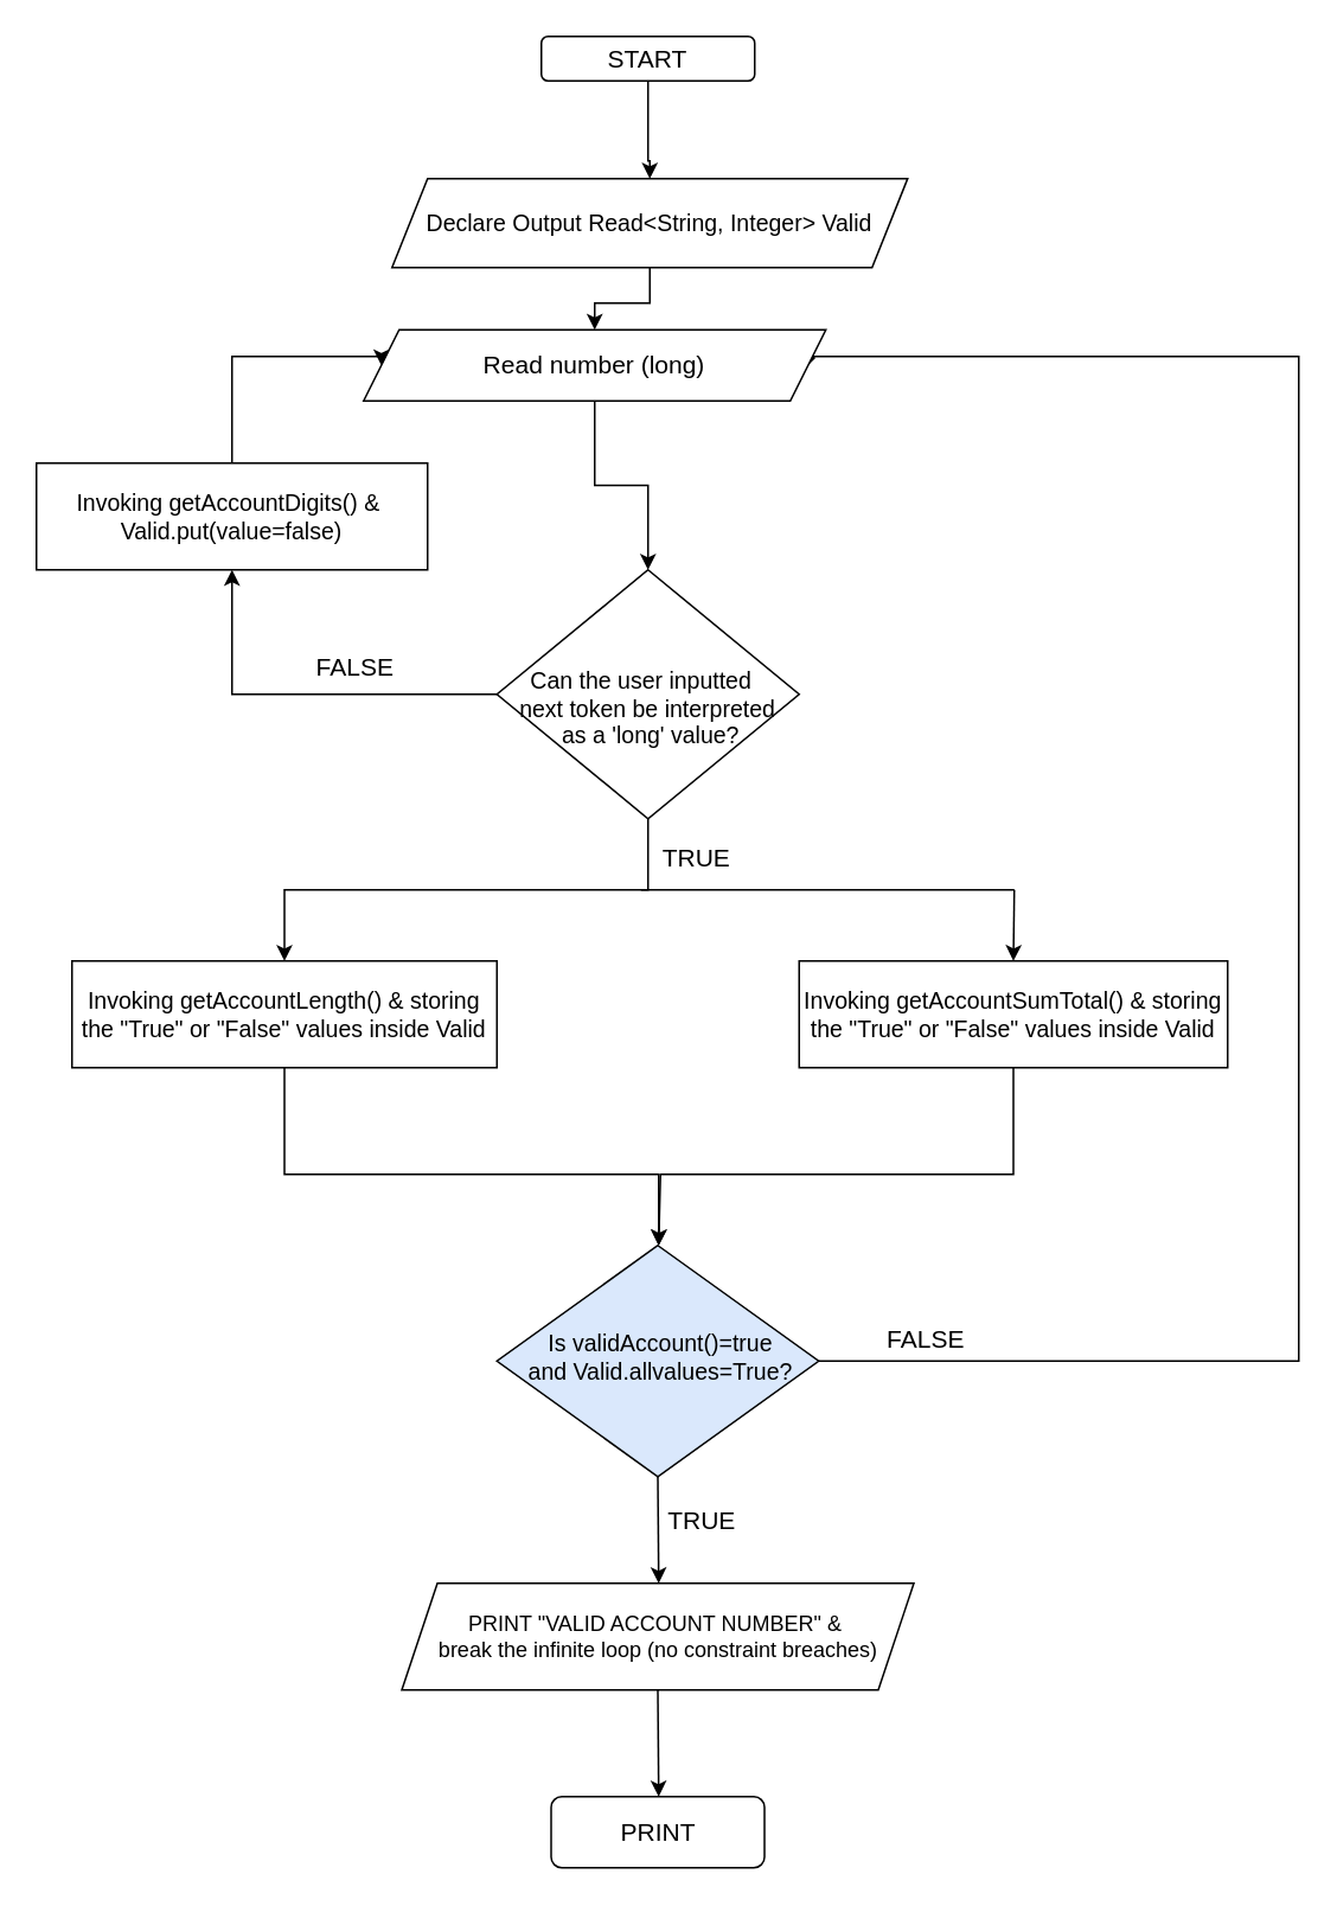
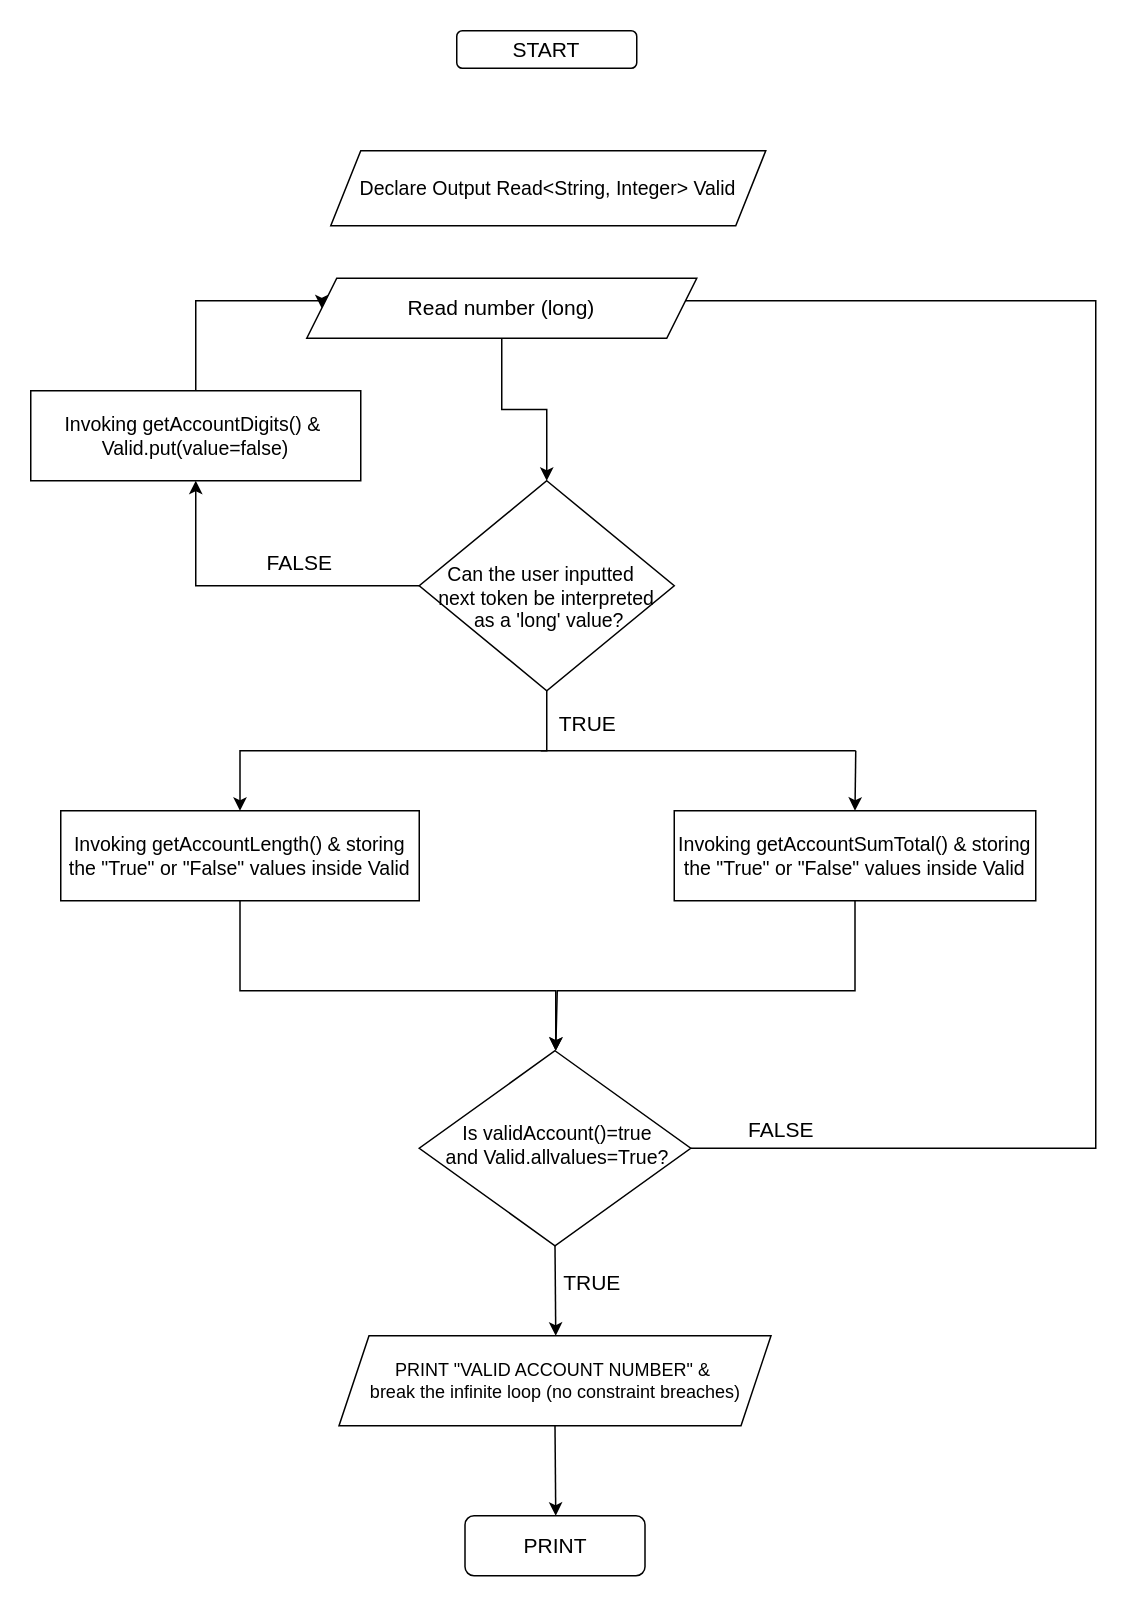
  <mxCell id="0" />
  <mxCell id="1" parent="0" />
- <mxCell id="2" style="edgeStyle=orthogonalEdgeStyle;rounded=0;orthogonalLoop=1;jettySize=auto;html=1;exitX=0.5;exitY=1;exitDx=0;exitDy=0;entryX=0.5;entryY=0;entryDx=0;entryDy=0;" parent="1" source="3" target="15" edge="1"><mxGeometry relative="1" as="geometry"><Array as="points"><mxPoint x="364" y="90" /><mxPoint x="365" y="90" /></Array></mxGeometry></mxCell>
  <mxCell id="3" value="&lt;font style=&quot;font-size: 14px;&quot;&gt;START&lt;/font&gt;" style="rounded=1;whiteSpace=wrap;html=1;fontSize=12;glass=0;strokeWidth=1;shadow=0;borderRadius=20px;" parent="1" vertex="1"><mxGeometry x="304" y="20" width="120" height="25" as="geometry" /></mxCell>
- <mxCell id="4" style="edgeStyle=orthogonalEdgeStyle;rounded=0;orthogonalLoop=1;jettySize=auto;html=1;exitX=1;exitY=0.5;exitDx=0;exitDy=0;entryX=1;entryY=0.5;entryDx=0;entryDy=0;endArrow=diamond;" parent="1" source="5" target="7" edge="1"><mxGeometry relative="1" as="geometry"><mxPoint x="740" y="200" as="targetPoint" /><Array as="points"><mxPoint x="730" y="765" /><mxPoint x="730" y="200" /></Array></mxGeometry></mxCell>
- <mxCell id="5" value="&amp;nbsp; &amp;nbsp; &amp;nbsp; Is validAccount()=true&amp;nbsp; &amp;nbsp; &amp;nbsp; &amp;nbsp;and Valid.allvalues=True?" style="rhombus;whiteSpace=wrap;html=1;shadow=0;fontFamily=Helvetica;fontSize=13;align=center;strokeWidth=1;spacing=6;spacingTop=-4;fillColor=#dae8fc;" parent="1" vertex="1"><mxGeometry x="279" y="700" width="181" height="130" as="geometry" /></mxCell>
+ <mxCell id="4" style="edgeStyle=orthogonalEdgeStyle;rounded=0;orthogonalLoop=1;jettySize=auto;html=1;exitX=1;exitY=0.5;exitDx=0;exitDy=0;entryX=1;entryY=0.5;entryDx=0;entryDy=0;" parent="1" source="5" target="7" edge="1"><mxGeometry relative="1" as="geometry"><mxPoint x="740" y="200" as="targetPoint" /><Array as="points"><mxPoint x="730" y="765" /><mxPoint x="730" y="200" /></Array></mxGeometry></mxCell>
+ <mxCell id="5" value="&amp;nbsp; &amp;nbsp; &amp;nbsp; Is validAccount()=true&amp;nbsp; &amp;nbsp; &amp;nbsp; &amp;nbsp;and Valid.allvalues=True?" style="rhombus;whiteSpace=wrap;html=1;shadow=0;fontFamily=Helvetica;fontSize=13;align=center;strokeWidth=1;spacing=6;spacingTop=-4;" parent="1" vertex="1"><mxGeometry x="279" y="700" width="181" height="130" as="geometry" /></mxCell>
  <mxCell id="6" style="edgeStyle=orthogonalEdgeStyle;rounded=0;orthogonalLoop=1;jettySize=auto;html=1;exitX=0.5;exitY=1;exitDx=0;exitDy=0;" parent="1" source="7" target="11" edge="1"><mxGeometry relative="1" as="geometry" /></mxCell>
  <mxCell id="7" value="&lt;font style=&quot;font-size: 14px;&quot;&gt;Read number (long)&lt;/font&gt;" style="shape=parallelogram;perimeter=parallelogramPerimeter;whiteSpace=wrap;html=1;fixedSize=1;" parent="1" vertex="1"><mxGeometry x="204" y="185" width="260" height="40" as="geometry" /></mxCell>
  <mxCell id="8" style="edgeStyle=orthogonalEdgeStyle;rounded=0;orthogonalLoop=1;jettySize=auto;html=1;exitX=0;exitY=0.5;exitDx=0;exitDy=0;entryX=0.5;entryY=1;entryDx=0;entryDy=0;" parent="1" source="11" target="13" edge="1"><mxGeometry relative="1" as="geometry"><mxPoint x="130" y="330" as="targetPoint" /></mxGeometry></mxCell>
  <mxCell id="9" style="edgeStyle=orthogonalEdgeStyle;rounded=0;orthogonalLoop=1;jettySize=auto;html=1;exitX=0.5;exitY=1;exitDx=0;exitDy=0;entryX=0.5;entryY=0;entryDx=0;entryDy=0;" parent="1" source="11" target="22" edge="1"><mxGeometry relative="1" as="geometry" /></mxCell>
  <mxCell id="10" value="&lt;font style=&quot;font-size: 14px;&quot;&gt;TRUE&lt;/font&gt;" style="edgeLabel;html=1;align=center;verticalAlign=middle;resizable=0;points=[];" parent="9" vertex="1" connectable="0"><mxGeometry x="-0.854" y="5" relative="1" as="geometry"><mxPoint x="21" as="offset" /></mxGeometry></mxCell>
  <mxCell id="11" value="&lt;div style=&quot;font-size: 13px;&quot;&gt;&lt;span style=&quot;background-color: initial;&quot;&gt;&lt;font style=&quot;font-size: 13px;&quot;&gt;&lt;br&gt;&lt;/font&gt;&lt;/span&gt;&lt;/div&gt;&lt;div style=&quot;font-size: 13px;&quot;&gt;&lt;span style=&quot;background-color: initial;&quot;&gt;&lt;font style=&quot;font-size: 13px;&quot;&gt;&amp;nbsp; &amp;nbsp; &amp;nbsp;Can the user inputted&amp;nbsp; &amp;nbsp; &amp;nbsp; &amp;nbsp; &amp;nbsp; &amp;nbsp;next token be interpreted&amp;nbsp; &amp;nbsp; &amp;nbsp; as a 'long' value?&amp;nbsp;&lt;/font&gt;&lt;/span&gt;&lt;/div&gt;" style="rhombus;whiteSpace=wrap;html=1;align=center;" parent="1" vertex="1"><mxGeometry x="279" y="320" width="170" height="140" as="geometry" /></mxCell>
  <mxCell id="12" style="edgeStyle=orthogonalEdgeStyle;rounded=0;orthogonalLoop=1;jettySize=auto;html=1;entryX=0;entryY=0.5;entryDx=0;entryDy=0;" parent="1" source="13" target="7" edge="1"><mxGeometry relative="1" as="geometry"><mxPoint x="230" y="190" as="targetPoint" /><Array as="points"><mxPoint x="130" y="200" /></Array></mxGeometry></mxCell>
  <mxCell id="13" value="Invoking getAccountDigits() &amp;amp;&amp;nbsp;&lt;div&gt;Valid.put(value=false)&lt;/div&gt;" style="rounded=0;whiteSpace=wrap;html=1;fontSize=13;" parent="1" vertex="1"><mxGeometry x="20" y="260" width="220" height="60" as="geometry" /></mxCell>
- <mxCell id="14" style="edgeStyle=orthogonalEdgeStyle;rounded=0;orthogonalLoop=1;jettySize=auto;html=1;exitX=0.5;exitY=1;exitDx=0;exitDy=0;entryX=0.5;entryY=0;entryDx=0;entryDy=0;" parent="1" source="15" target="7" edge="1"><mxGeometry relative="1" as="geometry" /></mxCell>
  <mxCell id="15" value="Declare Output Read&amp;lt;String, Integer&amp;gt; Valid" style="shape=parallelogram;perimeter=parallelogramPerimeter;whiteSpace=wrap;html=1;fixedSize=1;fontSize=13;" parent="1" vertex="1"><mxGeometry x="220" y="100" width="290" height="50" as="geometry" /></mxCell>
  <mxCell id="16" value="&lt;font style=&quot;font-size: 14px;&quot;&gt;FALSE&lt;/font&gt;" style="text;html=1;align=center;verticalAlign=middle;resizable=0;points=[];autosize=1;strokeColor=none;fillColor=none;" parent="1" vertex="1"><mxGeometry x="164" y="360" width="70" height="30" as="geometry" /></mxCell>
  <mxCell id="17" value="" style="endArrow=none;html=1;rounded=0;" parent="1" edge="1"><mxGeometry width="50" height="50" relative="1" as="geometry"><mxPoint x="360" y="500" as="sourcePoint" /><mxPoint x="570" y="500" as="targetPoint" /></mxGeometry></mxCell>
  <mxCell id="18" value="" style="endArrow=classic;html=1;rounded=0;entryX=0.5;entryY=0;entryDx=0;entryDy=0;" parent="1" target="20" edge="1"><mxGeometry width="50" height="50" relative="1" as="geometry"><mxPoint x="570" y="500" as="sourcePoint" /><mxPoint x="510" y="540" as="targetPoint" /></mxGeometry></mxCell>
  <mxCell id="19" style="edgeStyle=orthogonalEdgeStyle;rounded=0;orthogonalLoop=1;jettySize=auto;html=1;exitX=0.5;exitY=1;exitDx=0;exitDy=0;" parent="1" source="20" edge="1"><mxGeometry relative="1" as="geometry"><mxPoint x="370" y="700" as="targetPoint" /><Array as="points"><mxPoint x="570" y="660" /><mxPoint x="371" y="660" /></Array></mxGeometry></mxCell>
  <mxCell id="20" value="Invoking getAccountSumTotal() &amp;amp; storing the &quot;True&quot; or &quot;False&quot; values inside Valid" style="rounded=0;whiteSpace=wrap;html=1;fontSize=13;" parent="1" vertex="1"><mxGeometry x="449" y="540" width="241" height="60" as="geometry" /></mxCell>
  <mxCell id="21" style="edgeStyle=orthogonalEdgeStyle;rounded=0;orthogonalLoop=1;jettySize=auto;html=1;exitX=0.5;exitY=1;exitDx=0;exitDy=0;" parent="1" source="22" edge="1"><mxGeometry relative="1" as="geometry"><mxPoint x="370" y="700" as="targetPoint" /><Array as="points"><mxPoint x="170" y="660" /><mxPoint x="371" y="660" /></Array></mxGeometry></mxCell>
  <mxCell id="22" value="Invoking getAccountLength() &amp;amp; storing the &quot;True&quot; or &quot;False&quot; values inside Valid" style="rounded=0;whiteSpace=wrap;html=1;fontSize=13;" parent="1" vertex="1"><mxGeometry x="40" y="540" width="239" height="60" as="geometry" /></mxCell>
  <mxCell id="23" value="&lt;font style=&quot;font-size: 14px;&quot;&gt;FALSE&lt;/font&gt;" style="text;html=1;align=center;verticalAlign=middle;resizable=0;points=[];autosize=1;strokeColor=none;fillColor=none;" parent="1" vertex="1"><mxGeometry x="485" y="738" width="70" height="30" as="geometry" /></mxCell>
  <mxCell id="24" value="" style="endArrow=classic;html=1;rounded=0;exitX=0.5;exitY=1;exitDx=0;exitDy=0;" parent="1" source="5" edge="1"><mxGeometry width="50" height="50" relative="1" as="geometry"><mxPoint x="320" y="740" as="sourcePoint" /><mxPoint x="370" y="890" as="targetPoint" /></mxGeometry></mxCell>
  <mxCell id="25" value="PRINT &quot;VALID ACCOUNT NUMBER&quot; &amp;amp;&amp;nbsp;&lt;div&gt;break&amp;nbsp;&lt;span style=&quot;background-color: initial;&quot;&gt;the infinite loop (no constraint breaches)&lt;/span&gt;&lt;/div&gt;" style="shape=parallelogram;perimeter=parallelogramPerimeter;whiteSpace=wrap;html=1;fixedSize=1;" parent="1" vertex="1"><mxGeometry x="225.5" y="890" width="288" height="60" as="geometry" /></mxCell>
  <mxCell id="26" value="&lt;font style=&quot;font-size: 14px;&quot;&gt;TRUE&lt;/font&gt;" style="text;html=1;align=center;verticalAlign=middle;resizable=0;points=[];autosize=1;strokeColor=none;fillColor=none;" parent="1" vertex="1"><mxGeometry x="364" y="840" width="60" height="30" as="geometry" /></mxCell>
  <mxCell id="27" value="" style="endArrow=classic;html=1;rounded=0;exitX=0.5;exitY=1;exitDx=0;exitDy=0;" parent="1" source="25" edge="1"><mxGeometry width="50" height="50" relative="1" as="geometry"><mxPoint x="320" y="1010" as="sourcePoint" /><mxPoint x="370" y="1010" as="targetPoint" /></mxGeometry></mxCell>
  <mxCell id="28" value="PRINT" style="rounded=1;whiteSpace=wrap;html=1;fontSize=14;" parent="1" vertex="1"><mxGeometry x="309.5" y="1010" width="120" height="40" as="geometry" /></mxCell>
